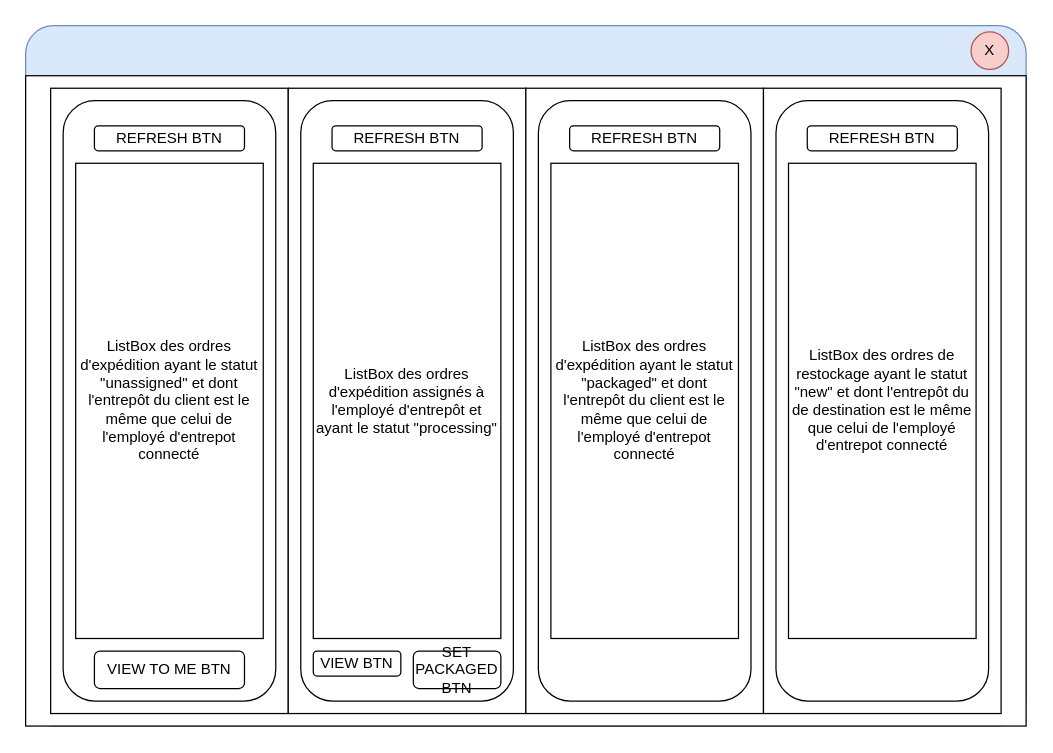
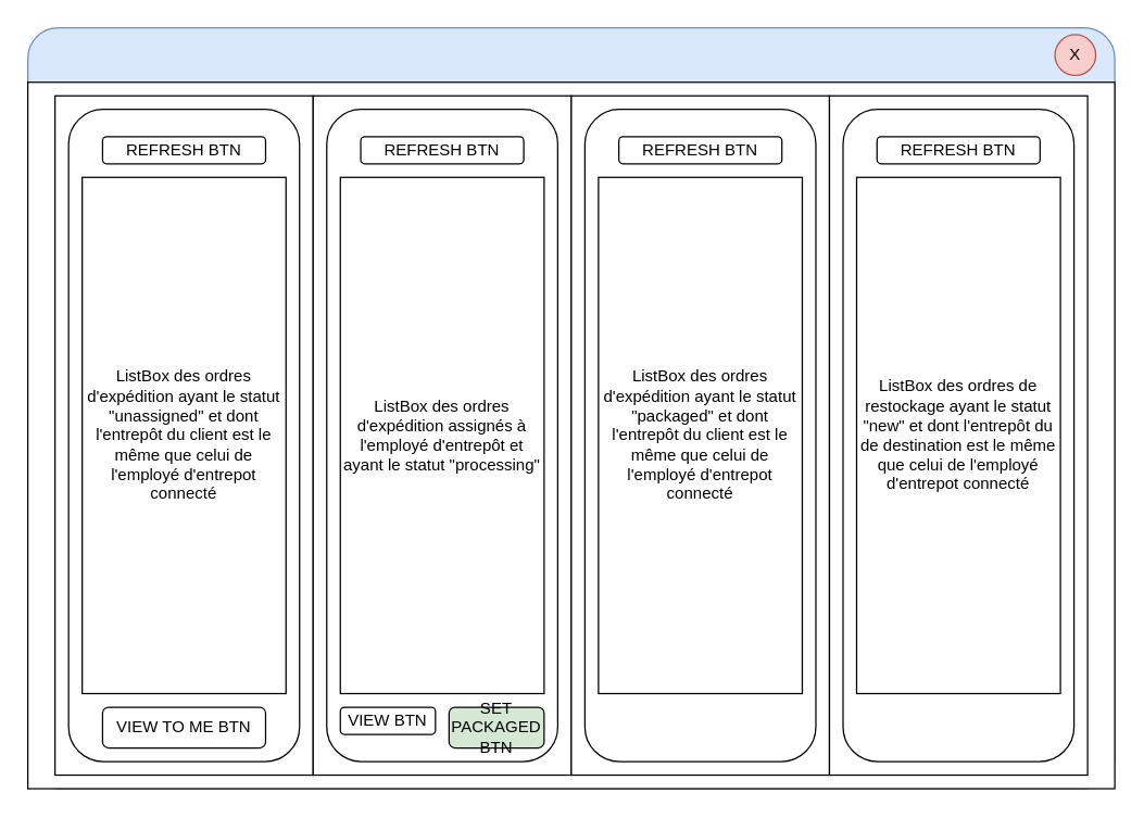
  <mxCell id="0" />
  <mxCell id="1" parent="0" />
  <mxCell id="2" value="" style="rounded=1;whiteSpace=wrap;html=1;arcSize=4;fillColor=#dae8fc;strokeColor=#6c8ebf;" parent="1" vertex="1"><mxGeometry x="20" y="20" width="800" height="560" as="geometry" /></mxCell>
  <mxCell id="3" value="" style="rounded=0;whiteSpace=wrap;html=1;" parent="1" vertex="1"><mxGeometry x="20" y="60" width="800" height="520" as="geometry" /></mxCell>
  <mxCell id="4" value="X" style="ellipse;whiteSpace=wrap;html=1;fillColor=#f8cecc;strokeColor=#b85450;spacing=0;verticalAlign=middle;align=center;" parent="1" vertex="1"><mxGeometry x="776" y="25" width="30" height="30" as="geometry" /></mxCell>
  <mxCell id="5" value="" style="rounded=0;whiteSpace=wrap;html=1;" parent="1" vertex="1"><mxGeometry x="40" y="70" width="190" height="500" as="geometry" /></mxCell>
  <mxCell id="6" value="" style="rounded=0;whiteSpace=wrap;html=1;" parent="1" vertex="1"><mxGeometry x="230" y="70" width="190" height="500" as="geometry" /></mxCell>
  <mxCell id="7" value="" style="rounded=0;whiteSpace=wrap;html=1;" parent="1" vertex="1"><mxGeometry x="420" y="70" width="190" height="500" as="geometry" /></mxCell>
  <mxCell id="8" value="" style="rounded=0;whiteSpace=wrap;html=1;" parent="1" vertex="1"><mxGeometry x="610" y="70" width="190" height="500" as="geometry" /></mxCell>
  <mxCell id="9" value="" style="rounded=1;whiteSpace=wrap;html=1;" parent="1" vertex="1"><mxGeometry x="50" y="80" width="170" height="480" as="geometry" /></mxCell>
  <mxCell id="10" value="ListBox des ordres d'expédition ayant le statut &quot;unassigned&quot; et dont l'entrepôt du client est le même que celui de l'employé d'entrepot connecté" style="rounded=0;whiteSpace=wrap;html=1;" parent="1" vertex="1"><mxGeometry x="60" y="130" width="150" height="380" as="geometry" /></mxCell>
  <mxCell id="11" value="REFRESH BTN" style="rounded=1;whiteSpace=wrap;html=1;" parent="1" vertex="1"><mxGeometry x="75" y="100" width="120" height="20" as="geometry" /></mxCell>
  <mxCell id="12" value="VIEW TO ME BTN" style="rounded=1;whiteSpace=wrap;html=1;" parent="1" vertex="1"><mxGeometry x="75" y="520" width="120" height="30" as="geometry" /></mxCell>
  <mxCell id="13" value="" style="rounded=1;whiteSpace=wrap;html=1;" parent="1" vertex="1"><mxGeometry x="240" y="80" width="170" height="480" as="geometry" /></mxCell>
  <mxCell id="14" value="ListBox des ordres d'expédition assignés à l'employé d'entrepôt et ayant le statut &quot;processing&quot;" style="rounded=0;whiteSpace=wrap;html=1;" parent="1" vertex="1"><mxGeometry x="250" y="130" width="150" height="380" as="geometry" /></mxCell>
  <mxCell id="15" value="REFRESH BTN" style="rounded=1;whiteSpace=wrap;html=1;" parent="1" vertex="1"><mxGeometry x="265" y="100" width="120" height="20" as="geometry" /></mxCell>
  <mxCell id="16" value="VIEW BTN" style="rounded=1;whiteSpace=wrap;html=1;" parent="1" vertex="1"><mxGeometry x="250" y="520" width="70" height="20" as="geometry" /></mxCell>
  <mxCell id="17" value="" style="rounded=1;whiteSpace=wrap;html=1;" parent="1" vertex="1"><mxGeometry x="430" y="80" width="170" height="480" as="geometry" /></mxCell>
  <mxCell id="18" value="ListBox des ordres d'expédition ayant le statut &quot;packaged&quot;&amp;nbsp;et dont l'entrepôt du client est le même que celui de l'employé d'entrepot connecté" style="rounded=0;whiteSpace=wrap;html=1;" parent="1" vertex="1"><mxGeometry x="440" y="130" width="150" height="380" as="geometry" /></mxCell>
  <mxCell id="19" value="" style="rounded=1;whiteSpace=wrap;html=1;" parent="1" vertex="1"><mxGeometry x="620" y="80" width="170" height="480" as="geometry" /></mxCell>
  <mxCell id="20" value="REFRESH BTN" style="rounded=1;whiteSpace=wrap;html=1;" parent="1" vertex="1"><mxGeometry x="455" y="100" width="120" height="20" as="geometry" /></mxCell>
  <mxCell id="21" value="REFRESH BTN" style="rounded=1;whiteSpace=wrap;html=1;" parent="1" vertex="1"><mxGeometry x="645" y="100" width="120" height="20" as="geometry" /></mxCell>
  <mxCell id="22" value="ListBox des ordres de restockage ayant le statut &quot;new&quot;&amp;nbsp;et dont l'entrepôt du de destination est le même que celui de l'employé d'entrepot connecté" style="rounded=0;whiteSpace=wrap;html=1;" parent="1" vertex="1"><mxGeometry x="630" y="130" width="150" height="380" as="geometry" /></mxCell>
- <mxCell id="23" value="SET PACKAGED BTN" style="rounded=1;whiteSpace=wrap;html=1;" vertex="1" parent="1"><mxGeometry x="330" y="520" width="70" height="30" as="geometry" /></mxCell>
+ <mxCell id="23" value="SET PACKAGED BTN" style="rounded=1;whiteSpace=wrap;html=1;fillColor=#d5e8d4;" vertex="1" parent="1"><mxGeometry x="330" y="520" width="70" height="30" as="geometry" /></mxCell>
